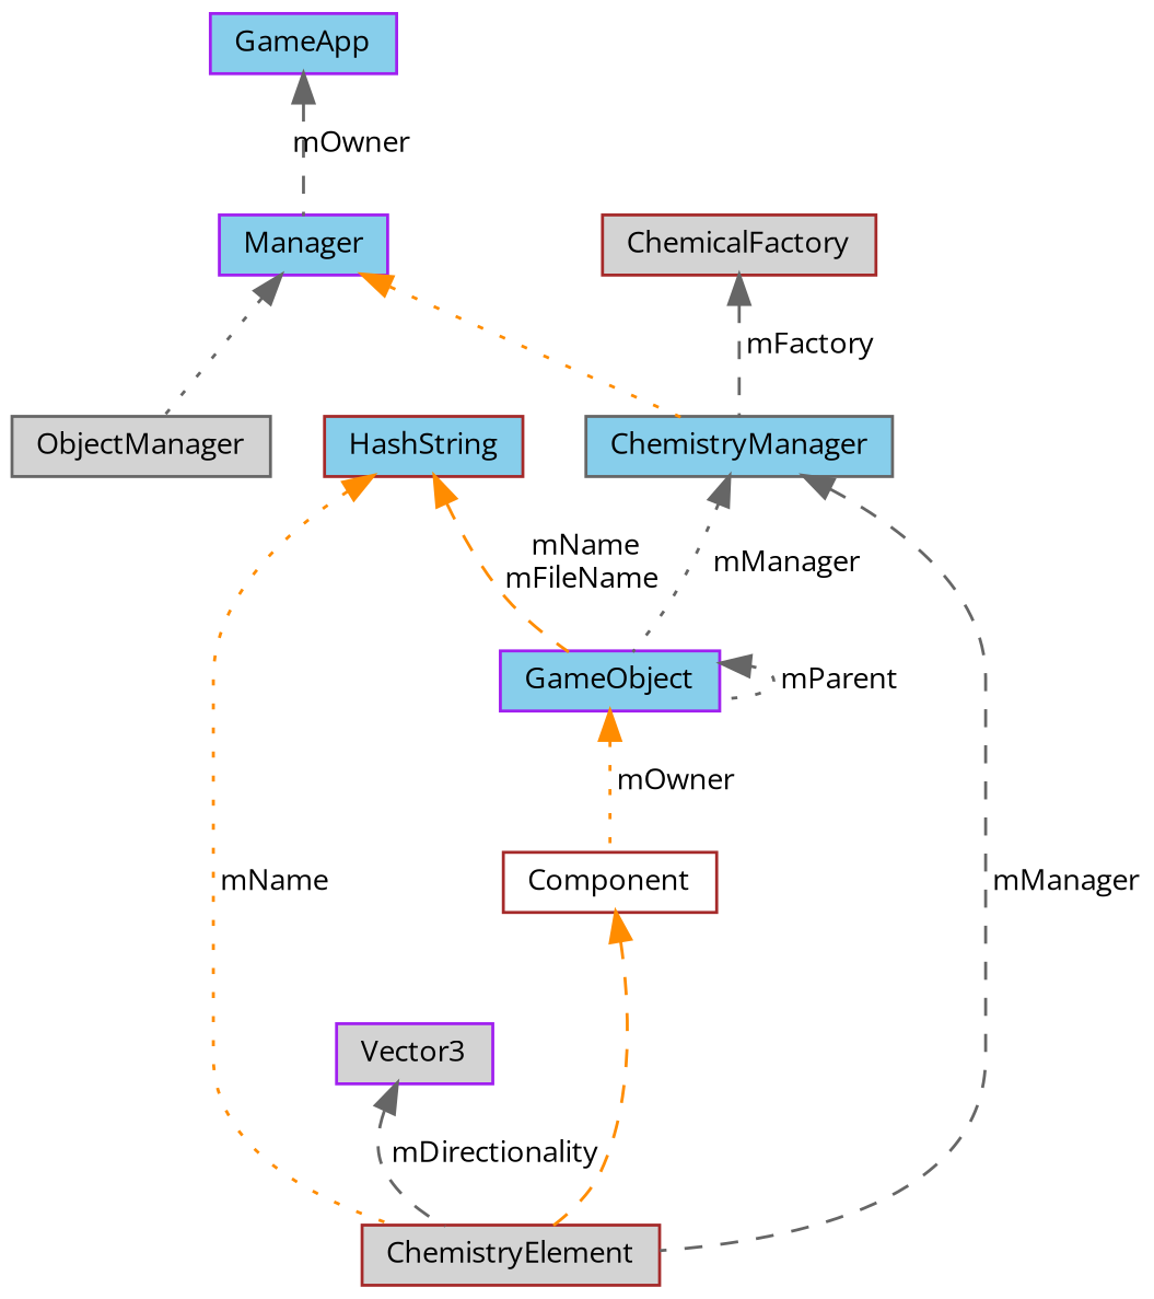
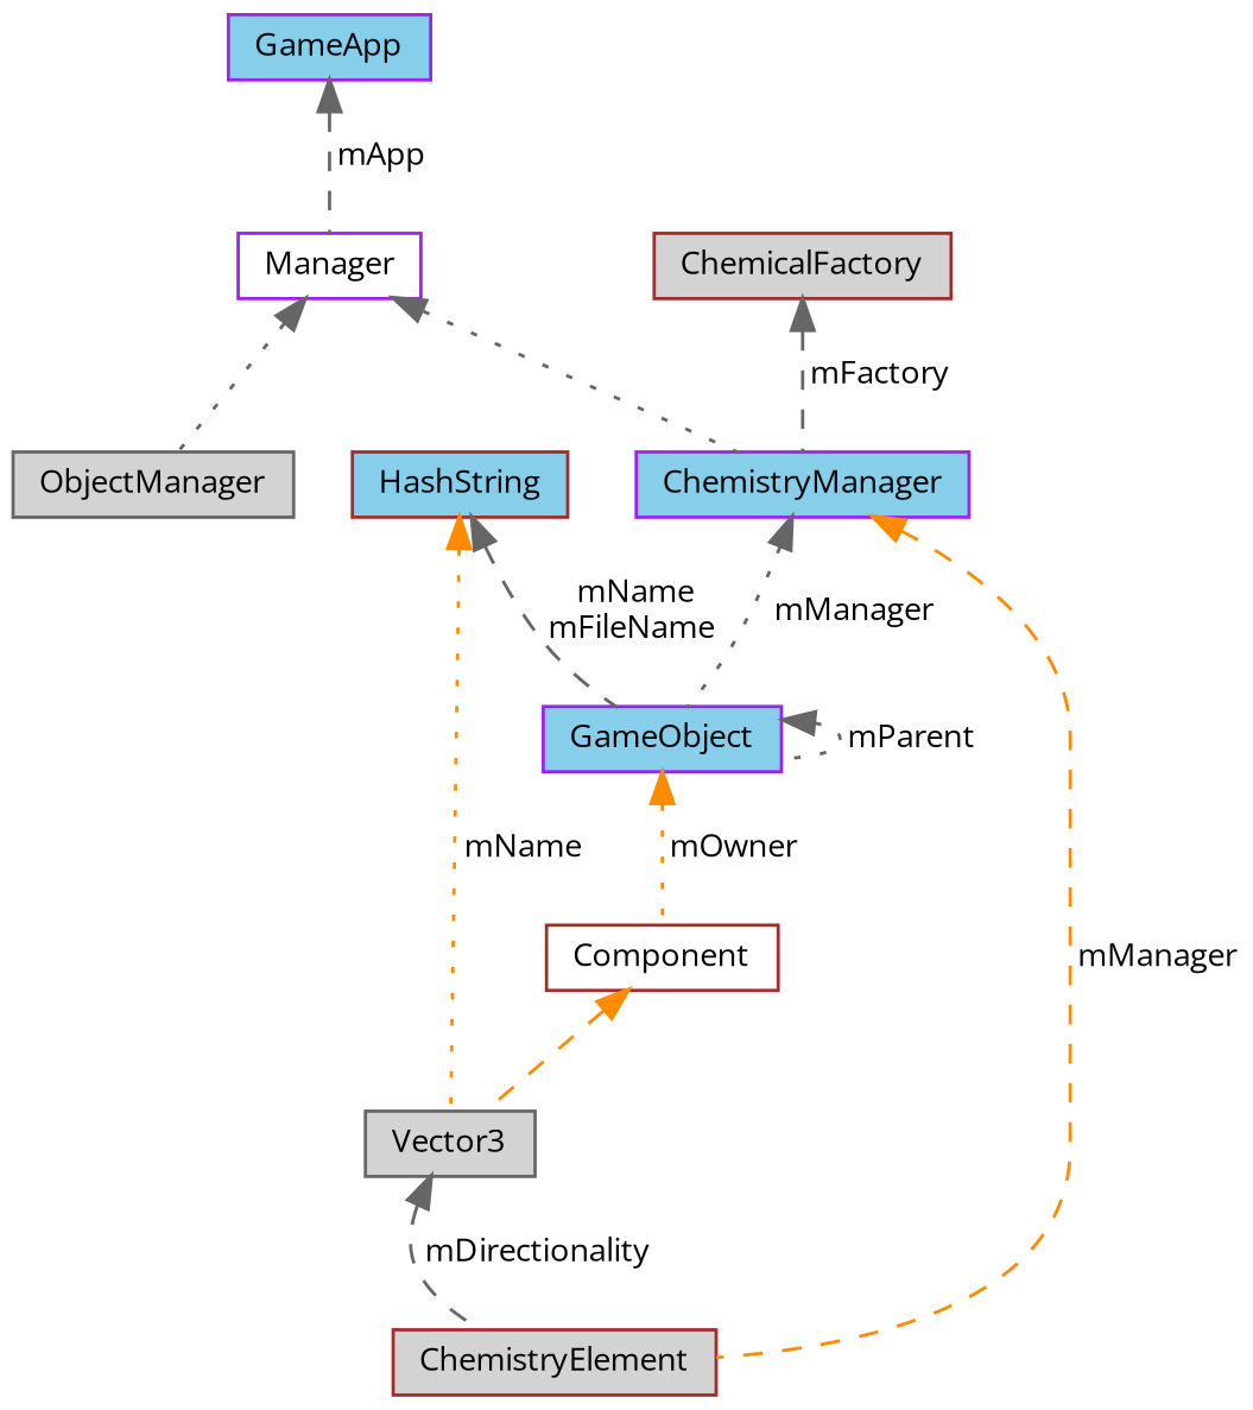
  digraph {
    fontname="Open Sans"
    node [color=brown fillcolor=lightgrey fontname="Open Sans" fontsize=10 shape=record style=filled]
    edge [color=gray40 dir=back fontname="Open Sans" fontsize=10 labelfontname=Helvetica labelfontsize=10 style=dashed]
    n1 [fontcolor=black height=0.2 label=ChemistryElement width=0.4]
    n2 [fillcolor=white height=0.2 label=Component width=0.4]
    n3 [color=purple fillcolor=skyblue height=0.2 label=GameObject width=0.4]
    n4 [color=gray40 height=0.2 label=ObjectManager width=0.4]
-   n5 [color=purple fillcolor=skyblue height=0.2 label=Manager width=0.4]
-   n6 [color=gray40 fillcolor=skyblue height=0.2 label=ChemistryManager width=0.4]
+   n5 [color=purple fillcolor=white height=0.2 label=Manager width=0.4]
+   n6 [color=purple fillcolor=skyblue height=0.2 label=ChemistryManager width=0.4]
    n7 [color=purple fillcolor=skyblue height=0.2 label=GameApp width=0.4]
    n8 [fillcolor=skyblue height=0.2 label=HashString width=0.4]
    n9 [height=0.2 label=ChemicalFactory width=0.4]
-   n10 [color=purple height=0.2 label=Vector3 width=0.4]
-   n2 -> n1 [color=darkorange]
+   n10 [color=gray40 height=0.2 label=Vector3 width=0.4]
+   n2 -> n10 [color=darkorange]
    n3 -> n2 [color=darkorange label=" mOwner" style=dotted]
    n3 -> n3 [label=" mParent" style=dotted]
    n5 -> n4 [style=dotted]
-   n5 -> n6 [color=darkorange style=dotted]
-   n6 -> n1 [label=" mManager"]
+   n5 -> n6 [style=dotted]
+   n6 -> n1 [color=darkorange label=" mManager"]
    n6 -> n3 [label=" mManager" style=dotted]
-   n7 -> n5 [label=" mOwner"]
-   n8 -> n1 [color=darkorange label=" mName" style=dotted]
-   n8 -> n3 [color=darkorange label=" mName\nmFileName"]
+   n7 -> n5 [label=" mApp"]
+   n8 -> n10 [color=darkorange label=" mName" style=dotted]
+   n8 -> n3 [label=" mName\nmFileName"]
    n9 -> n6 [label=" mFactory"]
    n10 -> n1 [label=" mDirectionality"]
  }
